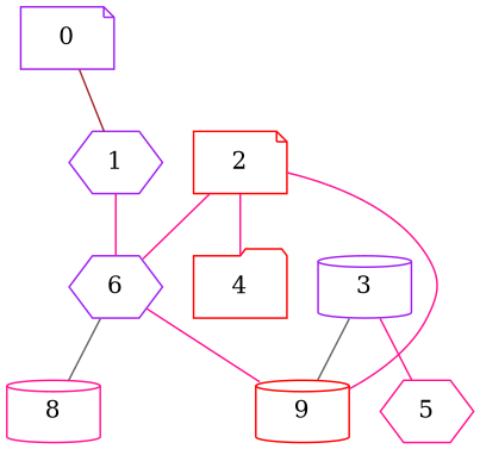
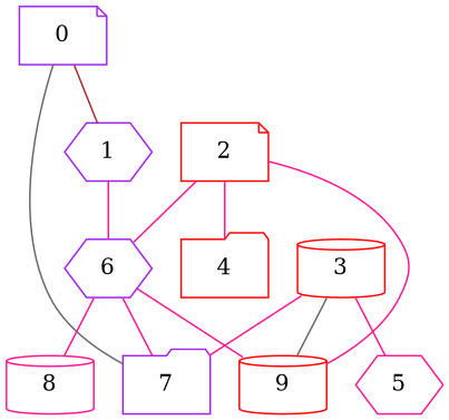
  graph {
    node [color=purple shape=hexagon]
    edge [color=deeppink]
    0 [shape=note]
    1
+   7 [shape=folder]
    6
    9 [color=red shape=cylinder]
    8 [color=deeppink shape=cylinder]
    2 [color=red shape=note]
    4 [color=red shape=folder]
-   3 [shape=cylinder]
+   3 [color=red shape=cylinder]
    5 [color=deeppink]
    0 -- 1 [color=brown]
+   0 -- 7 [color=gray40]
    1 -- 6
+   6 -- 7
    6 -- 9
-   6 -- 8 [color=gray40]
+   6 -- 8
    2 -- 6
    2 -- 9
    2 -- 4
+   3 -- 7
    3 -- 9 [color=gray40]
    3 -- 5
  }
